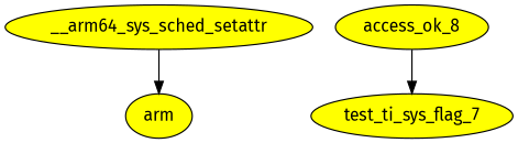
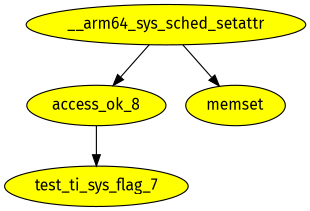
  digraph {
    fontname="Fira Sans"
    rankdir=TB
    node [fillcolor=yellow fontname="Fira Sans" style=filled]
    edge [fontname="Fira Sans"]
    __arm64_sys_sched_setattr
    access_ok_8
-   memset [label=arm]
+   memset
    n4 [label=test_ti_sys_flag_7]
+   __arm64_sys_sched_setattr -> access_ok_8 [edgeid=1]
    __arm64_sys_sched_setattr -> memset [edgeid=3]
    access_ok_8 -> n4 [edgeid=2]
  }
